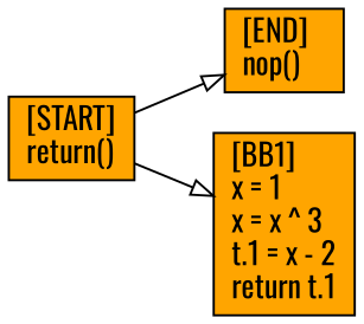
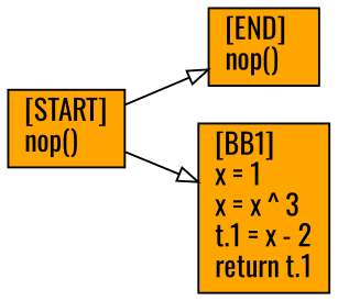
  digraph {
    fontname=Oswald
    rankdir=LR
    node [fillcolor=orange fontname=Oswald shape=box style=filled]
    edge [arrowhead=onormal fontname=Oswald]
    n1 [label="[END]\lnop()\l"]
-   n2 [label="[START]\lreturn()\l"]
+   n2 [label="[START]\lnop()\l"]
    n3 [label="[BB1]\lx = 1\lx = x ^ 3\lt.1 = x - 2\lreturn t.1\l"]
    n2 -> n1
    n2 -> n3
  }
